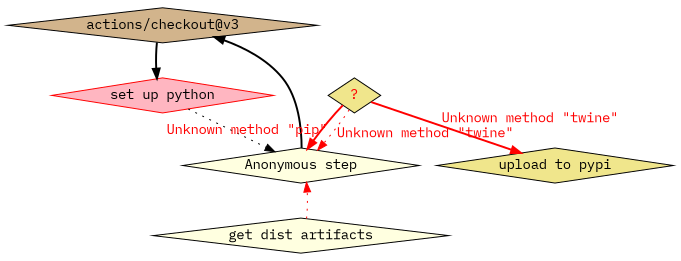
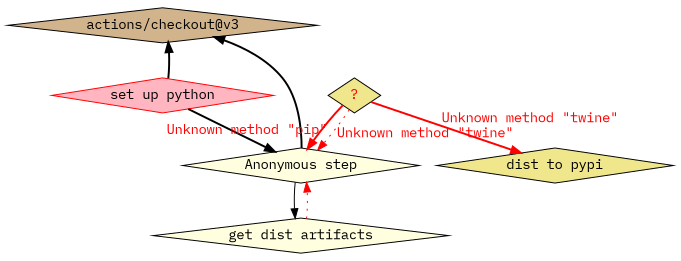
  digraph {
    fontname="IBM Plex Mono"
    node [color=black fillcolor=lightyellow fontname="IBM Plex Mono" shape=diamond style=filled]
    edge [fontname="IBM Plex Mono" style=bold]
    "actions/checkout@v3" [fillcolor=tan]
    "set up python" [color=red fillcolor=lightpink]
    "Anonymous step"
    "get dist artifacts"
-   "upload to pypi" [fillcolor=khaki]
+   "upload to pypi" [fillcolor=khaki label="dist to pypi"]
    "?" [fillcolor=khaki fontcolor=red]
-   "actions/checkout@v3" -> "set up python"
-   "set up python" -> "Anonymous step" [style=dotted]
+   "set up python" -> "actions/checkout@v3"
+   "set up python" -> "Anonymous step"
    "Anonymous step" -> "actions/checkout@v3"
+   "Anonymous step" -> "get dist artifacts" [style=solid]
    "get dist artifacts" -> "Anonymous step" [color=red style=dotted]
    "?" -> "Anonymous step" [color=red fontcolor=red xlabel="Unknown method \"pip\""]
    "?" -> "Anonymous step" [color=red fontcolor=red style=dotted xlabel="Unknown method \"twine\""]
    "?" -> "upload to pypi" [color=red fontcolor=red xlabel="Unknown method \"twine\""]
  }
